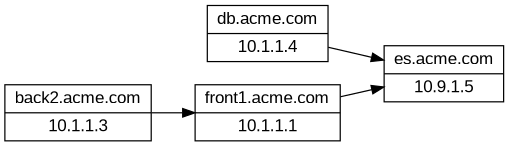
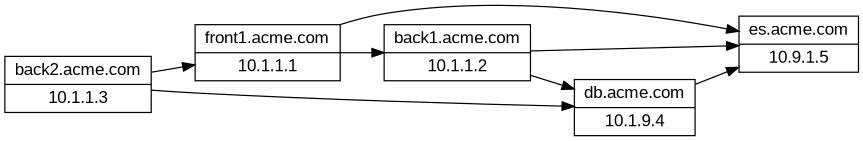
  digraph {
    fontname="Liberation Sans"
    rankdir=LR
    node [fontname="Liberation Sans" shape=record]
    edge [fontname="Liberation Sans"]
    n1 [label="front1.acme.com|10.1.1.1"]
+   n2 [label="back1.acme.com|10.1.1.2"]
    n3 [label="es.acme.com|10.9.1.5"]
-   n4 [label="db.acme.com|10.1.1.4"]
+   n4 [label="db.acme.com|10.1.9.4"]
    n5 [label="back2.acme.com|10.1.1.3"]
+   n1 -> n2
    n1 -> n3
+   n2 -> n3
+   n2 -> n4
    n4 -> n3
    n5 -> n1
+   n5 -> n4
  }
